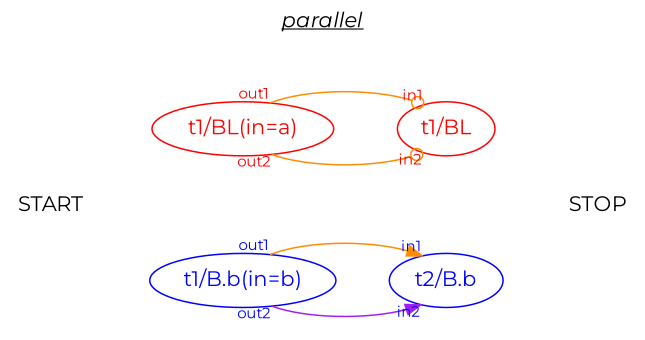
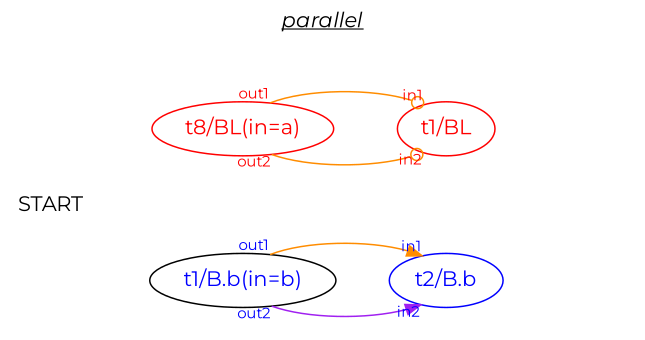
  digraph {
    fontname=Montserrat
    label=<<U><I>parallel</I></U>>
    labelloc=t
    nodesep=.9
    rankdir=LR
    node [fontname=Montserrat ordering=out]
    edge [fontname=Montserrat]
    START [shape=plaintext]
-   n2 [color=red fontcolor=red label="t1/BL(in=a)"]
-   n3 [color=blue fontcolor=blue label="t1/B.b(in=b)"]
+   n2 [color=red fontcolor=red label="t8/BL(in=a)"]
+   n3 [color=black fontcolor=blue label="t1/B.b(in=b)"]
    n4 [color=red fontcolor=red label="t1/BL"]
    n5 [color=blue fontcolor=blue label="t2/B.b"]
-   STOP [shape=plaintext]
    START -> n2 [style=invis]
    START -> n3 [style=invis]
    n2 -> n4 [arrowhead=odot color=darkorange fontcolor=red fontsize=10 headlabel=in2 labelangle=-30 labeldistance=1.75 taillabel=out2]
    n2 -> n4 [arrowhead=odot color=darkorange fontcolor=red fontsize=10 headlabel=in1 labelangle=30 labeldistance=1.75 taillabel=out1]
    n3 -> n5 [arrowhead=normal color=purple fontcolor=blue fontsize=10 headlabel=in2 labelangle=-30 labeldistance=1.75 taillabel=out2]
    n3 -> n5 [arrowhead=normal color=darkorange fontcolor=blue fontsize=10 headlabel=in1 labelangle=30 labeldistance=1.75 taillabel=out1]
-   n4 -> STOP [style=invis]
-   n5 -> STOP [style=invis]
  }
